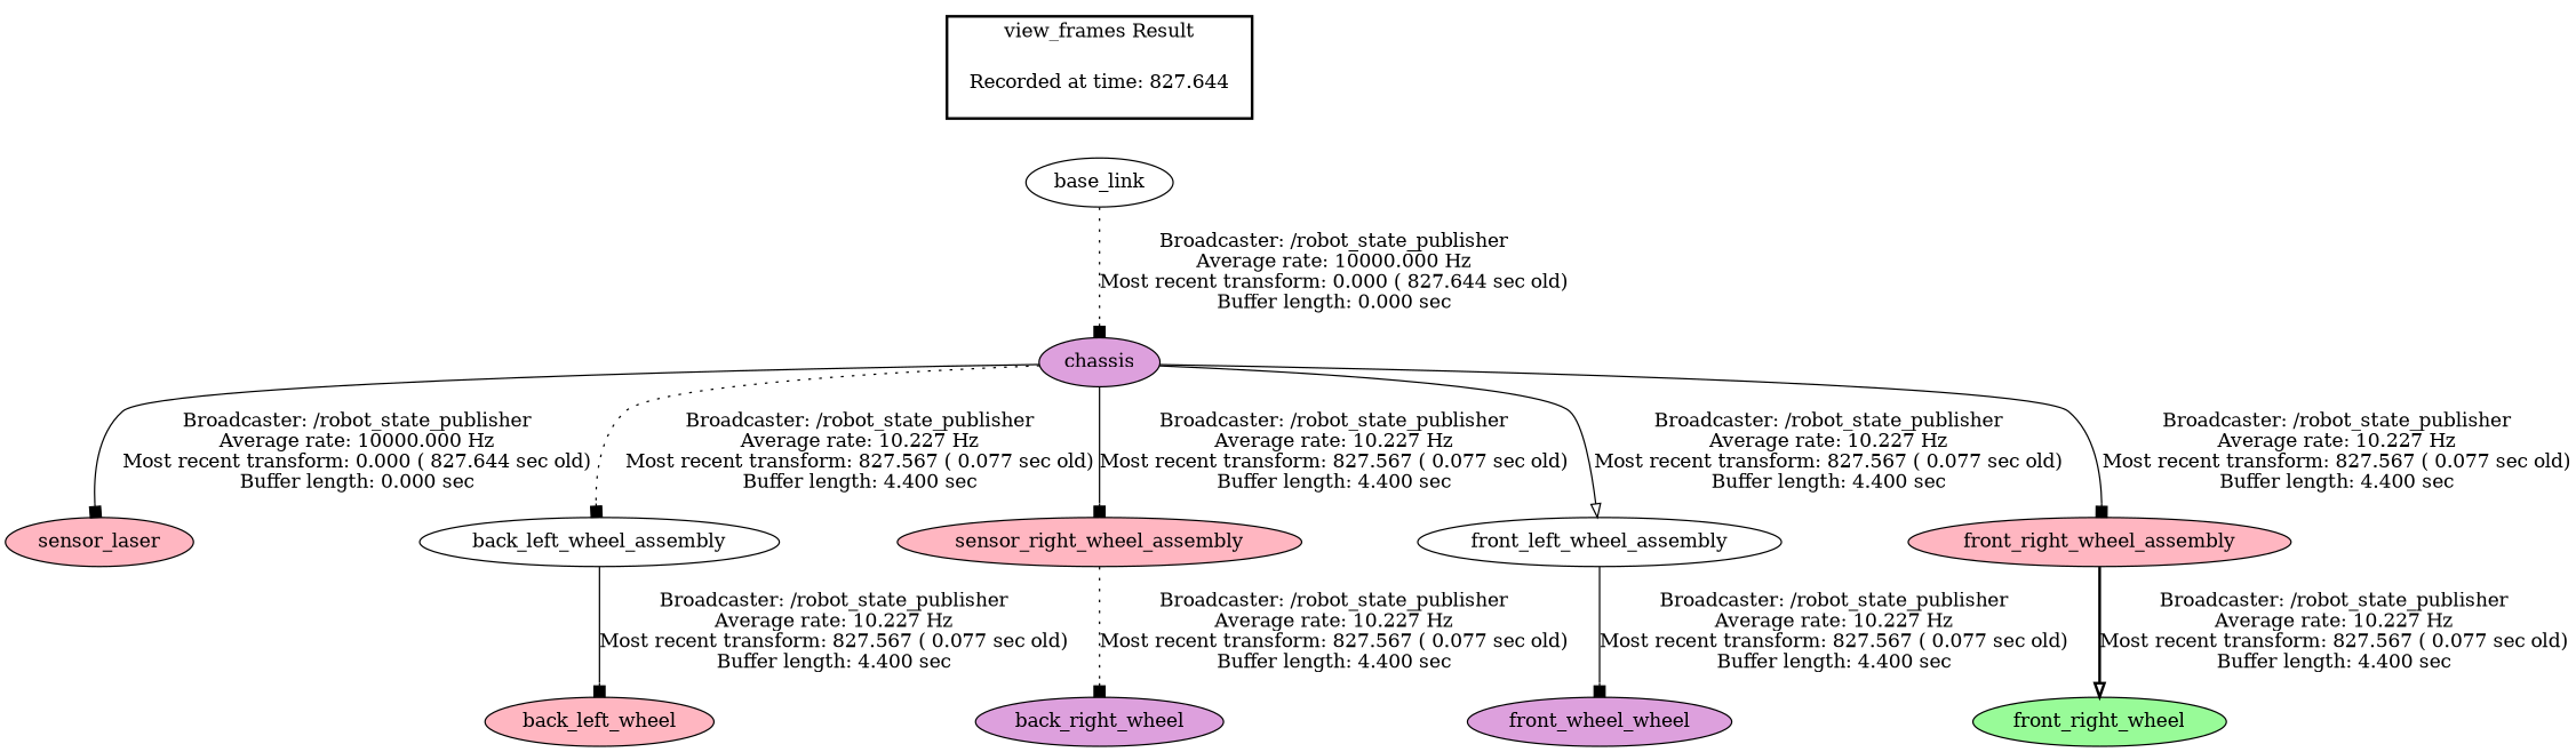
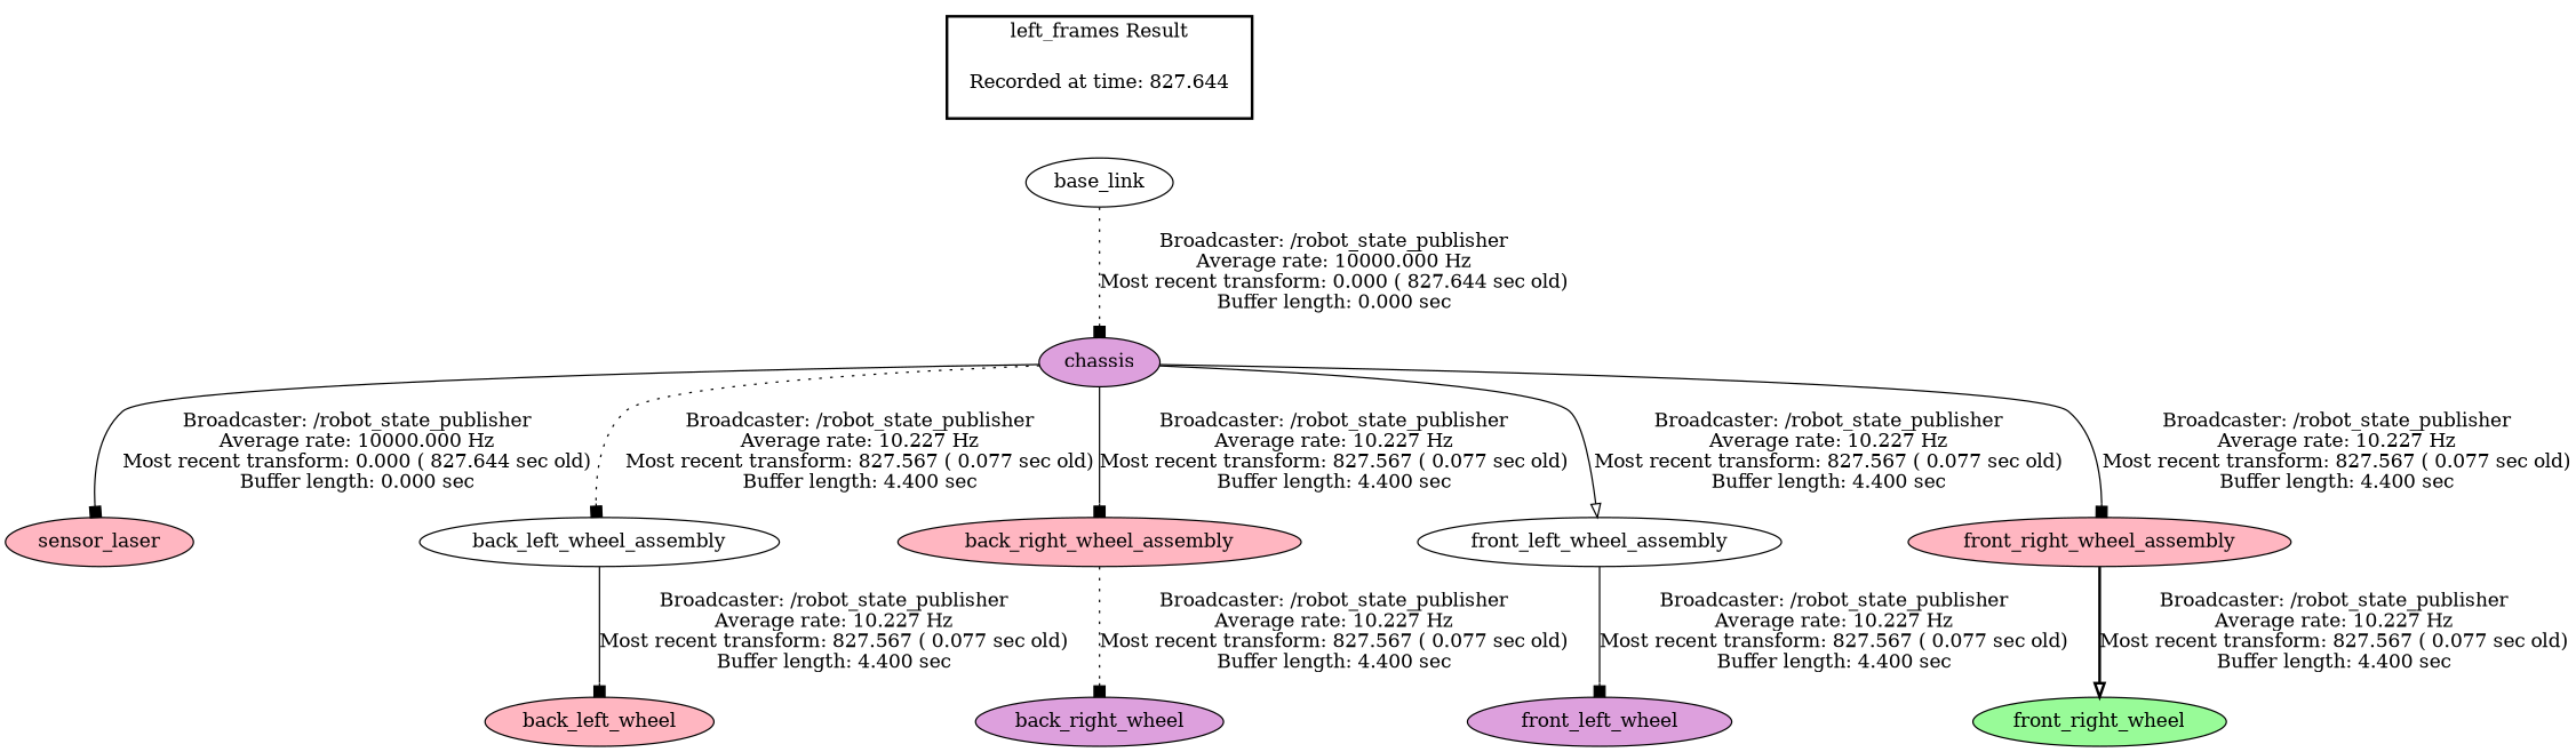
  digraph {
    node [fillcolor=white style=filled]
    edge [style=solid arrowhead=box]
    "Recorded at time: 827.644" [shape=plaintext]
    base_link
    chassis [fillcolor=plum]
    sensor_laser [fillcolor=lightpink]
    back_left_wheel_assembly
-   back_right_wheel_assembly [fillcolor=lightpink label=sensor_right_wheel_assembly]
+   back_right_wheel_assembly [fillcolor=lightpink]
    front_left_wheel_assembly
    front_right_wheel_assembly [fillcolor=lightpink]
    back_left_wheel [fillcolor=lightpink]
    back_right_wheel [fillcolor=plum]
-   front_left_wheel [fillcolor=plum label=front_wheel_wheel]
+   front_left_wheel [fillcolor=plum]
    front_right_wheel [fillcolor=palegreen]
    subgraph cluster_1 {
      color=black
-     label="view_frames Result"
+     label="left_frames Result"
      style=bold
      "Recorded at time: 827.644"
    }
    "Recorded at time: 827.644" -> base_link [style=invis arrowhead=""]
    base_link -> chassis [label="Broadcaster: /robot_state_publisher\nAverage rate: 10000.000 Hz\nMost recent transform: 0.000 ( 827.644 sec old)\nBuffer length: 0.000 sec\n" style=dotted]
    chassis -> sensor_laser [label="Broadcaster: /robot_state_publisher\nAverage rate: 10000.000 Hz\nMost recent transform: 0.000 ( 827.644 sec old)\nBuffer length: 0.000 sec\n"]
    chassis -> back_left_wheel_assembly [label="Broadcaster: /robot_state_publisher\nAverage rate: 10.227 Hz\nMost recent transform: 827.567 ( 0.077 sec old)\nBuffer length: 4.400 sec\n" style=dotted]
    chassis -> back_right_wheel_assembly [label="Broadcaster: /robot_state_publisher\nAverage rate: 10.227 Hz\nMost recent transform: 827.567 ( 0.077 sec old)\nBuffer length: 4.400 sec\n"]
    chassis -> front_left_wheel_assembly [arrowhead=onormal label="Broadcaster: /robot_state_publisher\nAverage rate: 10.227 Hz\nMost recent transform: 827.567 ( 0.077 sec old)\nBuffer length: 4.400 sec\n"]
    chassis -> front_right_wheel_assembly [label="Broadcaster: /robot_state_publisher\nAverage rate: 10.227 Hz\nMost recent transform: 827.567 ( 0.077 sec old)\nBuffer length: 4.400 sec\n"]
    back_left_wheel_assembly -> back_left_wheel [label="Broadcaster: /robot_state_publisher\nAverage rate: 10.227 Hz\nMost recent transform: 827.567 ( 0.077 sec old)\nBuffer length: 4.400 sec\n"]
    back_right_wheel_assembly -> back_right_wheel [label="Broadcaster: /robot_state_publisher\nAverage rate: 10.227 Hz\nMost recent transform: 827.567 ( 0.077 sec old)\nBuffer length: 4.400 sec\n" style=dotted]
    front_left_wheel_assembly -> front_left_wheel [label="Broadcaster: /robot_state_publisher\nAverage rate: 10.227 Hz\nMost recent transform: 827.567 ( 0.077 sec old)\nBuffer length: 4.400 sec\n"]
    front_right_wheel_assembly -> front_right_wheel [arrowhead=onormal label="Broadcaster: /robot_state_publisher\nAverage rate: 10.227 Hz\nMost recent transform: 827.567 ( 0.077 sec old)\nBuffer length: 4.400 sec\n" style=bold]
  }
